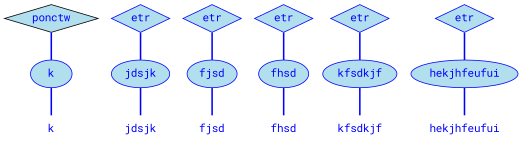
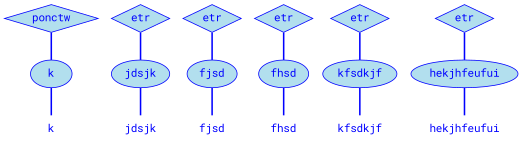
  digraph {
    fontname="Roboto Mono"
    node [fillcolor=lightblue2 fontcolor=blue shape=plaintext fontname="Roboto Mono" color=blue style=filled]
    edge [arrowhead=none color=blue fontcolor=blue minlen=1 style=bold fontname="Roboto Mono"]
    n1 [height=0.50 label=k width=0.75 color="" style=""]
    n2 [height=0.50 label=k shape=ellipse width=0.75]
-   n3 [color=black height=0.50 label=ponctw shape=diamond width=1.28]
+   n3 [height=0.50 label=ponctw shape=diamond width=1.28]
    n4 [height=0.50 label=jdsjk width=0.75 color="" style=""]
    n5 [height=0.50 label=jdsjk shape=ellipse width=0.89]
    n6 [height=0.50 label=etr shape=diamond width=0.75]
    n7 [height=0.50 label=fjsd width=0.75 color="" style=""]
    n8 [height=0.50 label=fjsd shape=ellipse width=0.75]
    n9 [height=0.50 label=etr shape=diamond width=0.75]
    n10 [height=0.50 label=fhsd width=0.75 color="" style=""]
    n11 [height=0.50 label=fhsd shape=ellipse width=0.86]
    n12 [height=0.50 label=etr shape=diamond width=0.75]
    n13 [height=0.50 label=kfsdkjf width=0.83 color="" style=""]
    n14 [height=0.50 label=kfsdkjf shape=ellipse width=1.14]
    n15 [height=0.50 label=etr shape=diamond width=0.75]
    n16 [height=0.50 label=hekjhfeufui width=1.28 color="" style=""]
    n17 [height=0.50 label=hekjhfeufui shape=ellipse width=1.78]
    n18 [height=0.50 label=etr shape=diamond width=0.75]
    n2 -> n1
    n3 -> n2
    n5 -> n4
    n6 -> n5
    n8 -> n7
    n9 -> n8
    n11 -> n10
    n12 -> n11
    n14 -> n13
    n15 -> n14
    n17 -> n16
    n18 -> n17
  }
